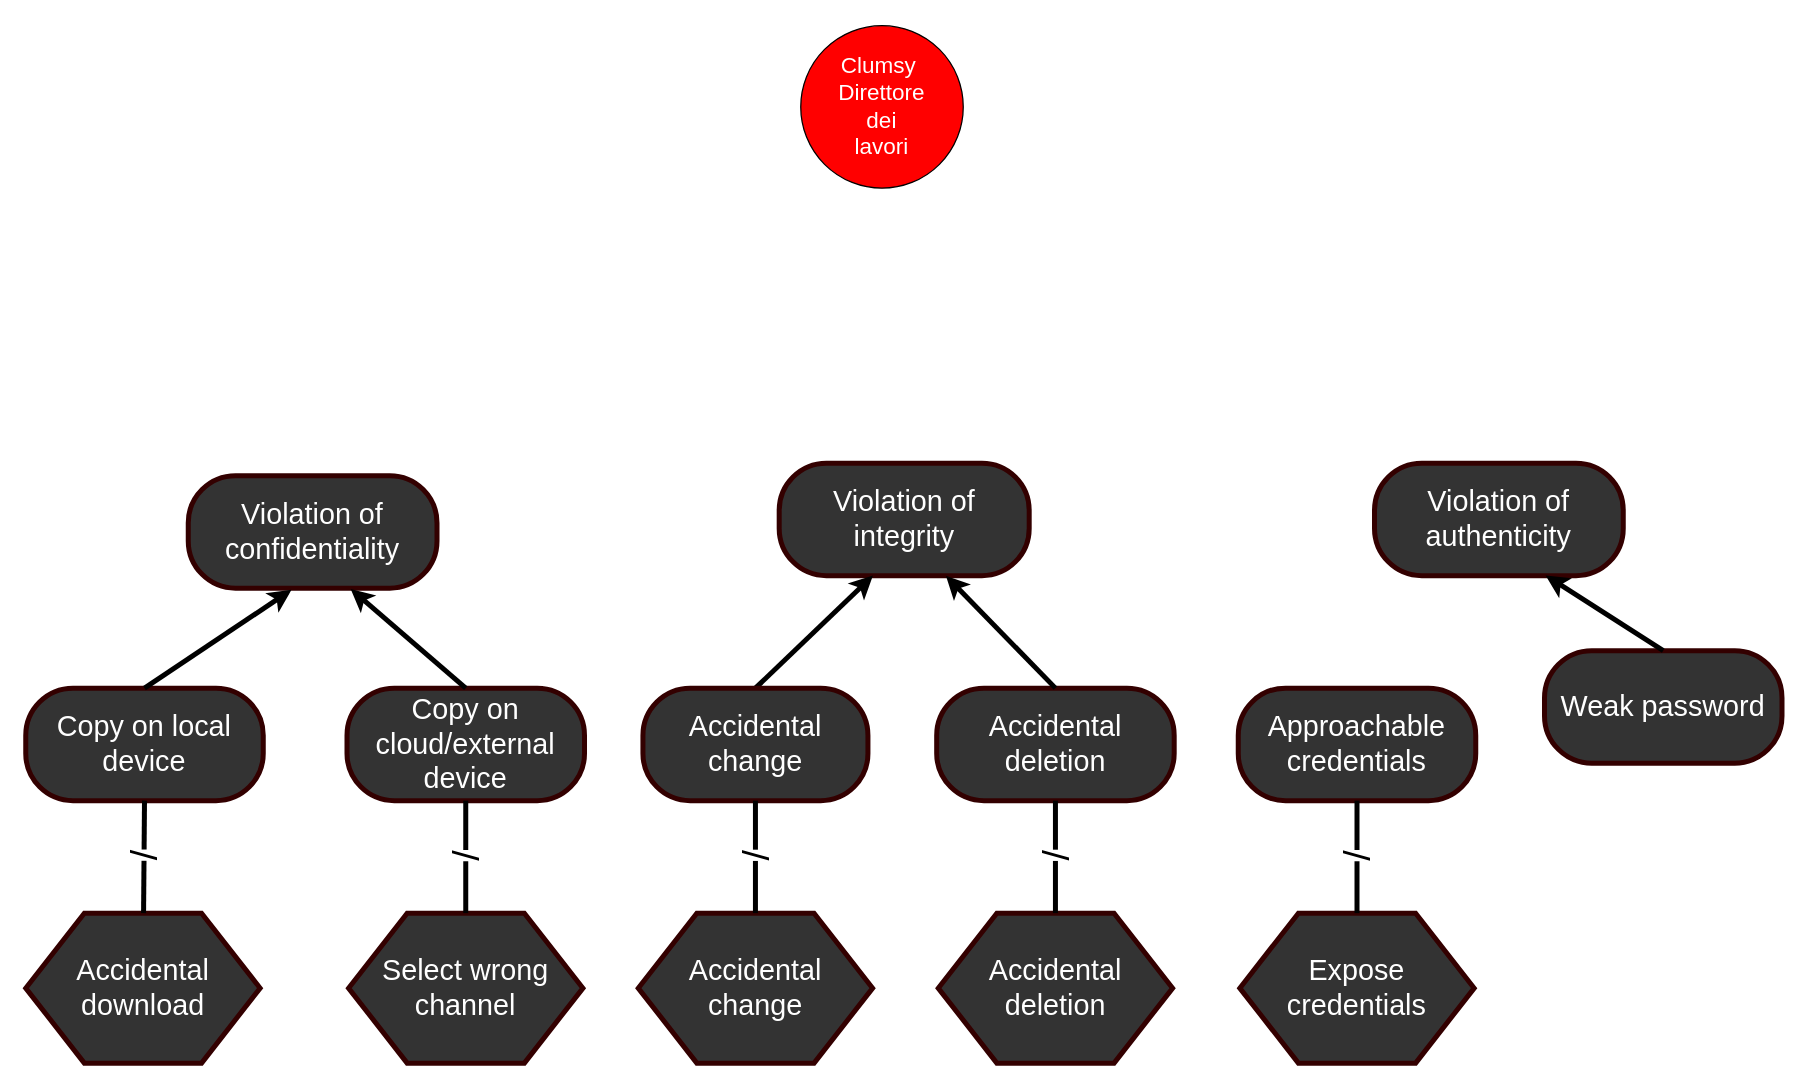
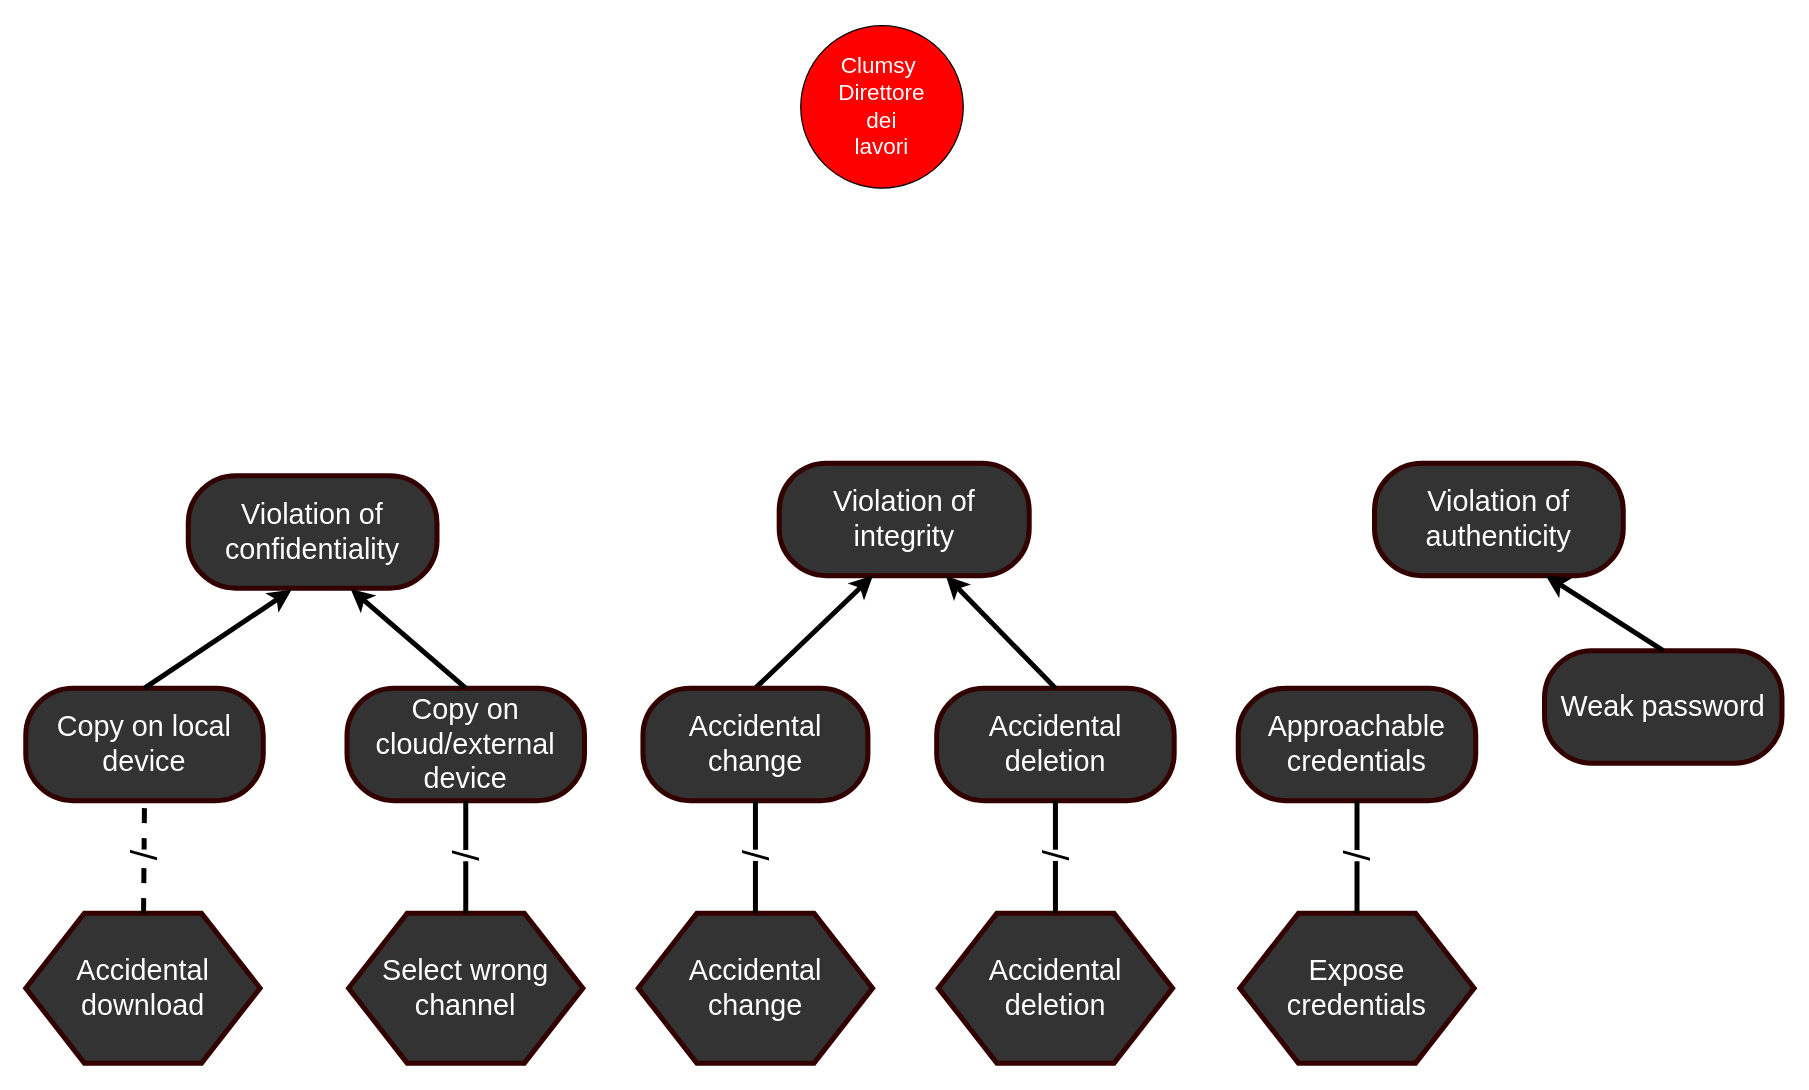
  <mxCell id="0" />
  <mxCell id="1" parent="0" />
  <mxCell id="2" value="&lt;font color=&quot;#ffffff&quot; style=&quot;font-size: 23px&quot;&gt;Violation of confidentiality&lt;/font&gt;&lt;span style=&quot;font-family: monospace ; font-size: 0px&quot;&gt;3CmxGraphModel%3E%3Croot%3E%3CmxCell%20id%3D%220%22%2F%3E%3CmxCell%20id%3D%221%22%20parent%3D%220%22%2F%3E%3CmxCell%20id%3D%222%22%20value%3D%22%26lt%3Bfont%20color%3D%26quot%3B%23ffffff%26quot%3B%20style%3D%26quot%3Bfont-size%3A%2023px%26quot%3B%26gt%3BViolation%20of%20availability%26lt%3B%2Ffont%26gt%3B%22%20style%3D%22rounded%3D1%3BwhiteSpace%3Dwrap%3Bhtml%3D1%3BstrokeColor%3D%23330000%3BstrokeWidth%3D4%3BfillColor%3D%23333333%3BgradientColor%3Dnone%3BarcSize%3D42%3B%22%20vertex%3D%221%22%20parent%3D%221%22%3E%3CmxGeometry%20x%3D%22530%22%20y%3D%22260%22%20width%3D%22199%22%20height%3D%2290%22%20as%3D%22geometry%22%2F%3E%3C%2FmxCell%3E%3C%2Froot%3E%3C%2FmxGraphModel%3E&lt;/span&gt;" style="rounded=1;whiteSpace=wrap;html=1;strokeColor=#330000;strokeWidth=4;fillColor=#333333;gradientColor=none;arcSize=42;" parent="1" vertex="1"><mxGeometry x="150" y="380" width="199" height="90" as="geometry" /></mxCell>
  <mxCell id="3" value="&lt;font color=&quot;#ffffff&quot; style=&quot;font-size: 23px&quot;&gt;Violation of integrity&lt;/font&gt;&lt;span style=&quot;font-family: monospace ; font-size: 0px&quot;&gt;%3CmxGraphModel%3E%3Croot%3E%3CmxCell%20id%3D%220%22%2F%3E%3CmxCell%20id%3D%221%22%20parent%3D%220%22%2F%3E%3CmxCell%20id%3D%222%22%20value%3D%22%26lt%3Bfont%20color%3D%26quot%3B%23ffffff%26quot%3B%20style%3D%26quot%3Bfont-size%3A%2023px%26quot%3B%26gt%3BViolation%20of%20availability%26lt%3B%2Ffont%26gt%3B%22%20style%3D%22rounded%3D1%3BwhiteSpace%3Dwrap%3Bhtml%3D1%3BstrokeColor%3D%23330000%3BstrokeWidth%3D4%3BfillColor%3D%23333333%3BgradientColor%3Dnone%3BarcSize%3D42%3B%22%20vertex%3D%221%22%20parent%3D%221%22%3E%3CmxGeometry%20x%3D%22530%22%20y%3D%22260%22%20width%3D%22199%22%20height%3D%2290%22%20as%3D%22geometry%22%2F%3E%3C%2FmxCell%3E%3C%2Froot%3E%3C%2FmxGraphModel%3E&lt;/span&gt;" style="rounded=1;whiteSpace=wrap;html=1;strokeColor=#330000;strokeWidth=4;fillColor=#333333;gradientColor=none;arcSize=42;" parent="1" vertex="1"><mxGeometry x="622.75" y="370" width="200" height="90" as="geometry" /></mxCell>
  <mxCell id="4" value="&lt;font color=&quot;#ffffff&quot; style=&quot;font-size: 23px&quot;&gt;Violation of authenticity&lt;/font&gt;" style="rounded=1;whiteSpace=wrap;html=1;strokeColor=#330000;strokeWidth=4;fillColor=#333333;gradientColor=none;arcSize=42;" parent="1" vertex="1"><mxGeometry x="1099" y="370" width="199" height="90" as="geometry" /></mxCell>
  <mxCell id="5" value="&lt;font color=&quot;#ffffff&quot;&gt;&lt;span style=&quot;font-size: 23px&quot;&gt;Weak password&lt;/span&gt;&lt;/font&gt;" style="rounded=1;whiteSpace=wrap;html=1;strokeColor=#330000;strokeWidth=4;fillColor=#333333;gradientColor=none;arcSize=42;" parent="1" vertex="1"><mxGeometry x="1235" y="520" width="190" height="90" as="geometry" /></mxCell>
  <mxCell id="6" value="&lt;font color=&quot;#ffffff&quot;&gt;&lt;span style=&quot;font-size: 23px&quot;&gt;Copy on local device&lt;/span&gt;&lt;/font&gt;" style="rounded=1;whiteSpace=wrap;html=1;strokeColor=#330000;strokeWidth=4;fillColor=#333333;gradientColor=none;arcSize=42;" parent="1" vertex="1"><mxGeometry x="20" y="550" width="190" height="90" as="geometry" /></mxCell>
  <mxCell id="7" value="&lt;font color=&quot;#ffffff&quot;&gt;&lt;span style=&quot;font-size: 23px&quot;&gt;Copy on cloud/external device&lt;/span&gt;&lt;/font&gt;" style="rounded=1;whiteSpace=wrap;html=1;strokeColor=#330000;strokeWidth=4;fillColor=#333333;gradientColor=none;arcSize=42;" parent="1" vertex="1"><mxGeometry x="277" y="550" width="190" height="90" as="geometry" /></mxCell>
  <mxCell id="8" value="" style="endArrow=classic;html=1;strokeColor=#000000;strokeWidth=4;fontColor=#FFD966;exitX=0.5;exitY=0;exitDx=0;exitDy=0;entryX=0.688;entryY=0.998;entryDx=0;entryDy=0;entryPerimeter=0;" parent="1" source="5" target="4" edge="1"><mxGeometry width="50" height="50" relative="1" as="geometry"><mxPoint x="889.5" y="469" as="sourcePoint" /><mxPoint x="1237" y="440" as="targetPoint" /></mxGeometry></mxCell>
  <mxCell id="9" value="" style="endArrow=classic;html=1;strokeColor=#000000;strokeWidth=4;fontColor=#FFD966;exitX=0.5;exitY=0;exitDx=0;exitDy=0;" parent="1" source="14" edge="1"><mxGeometry width="50" height="50" relative="1" as="geometry"><mxPoint x="717.75" y="560" as="sourcePoint" /><mxPoint x="697.75" y="460" as="targetPoint" /></mxGeometry></mxCell>
  <mxCell id="10" value="&lt;span style=&quot;font-family: &amp;#34;arial&amp;#34; , sans-serif ; text-align: left&quot;&gt;&lt;font style=&quot;font-size: 23px&quot; color=&quot;#ffffff&quot;&gt;Approachable credentials&lt;/font&gt;&lt;/span&gt;" style="rounded=1;whiteSpace=wrap;html=1;strokeColor=#330000;strokeWidth=4;fillColor=#333333;gradientColor=none;arcSize=42;" parent="1" vertex="1"><mxGeometry x="990" y="550" width="190" height="90" as="geometry" /></mxCell>
  <mxCell id="11" value="&lt;font style=&quot;font-size: 18px&quot;&gt;Clumsy&amp;nbsp;&lt;br&gt;Direttore&lt;br&gt;dei&lt;br&gt;lavori&lt;/font&gt;" style="ellipse;whiteSpace=wrap;html=1;aspect=fixed;fillColor=#FF0000;fontColor=#FFFFFF;" parent="1" vertex="1"><mxGeometry x="640" y="20" width="130" height="130" as="geometry" /></mxCell>
  <mxCell id="12" value="" style="endArrow=classic;html=1;strokeColor=#000000;strokeWidth=4;fontColor=#FFD966;entryX=0.415;entryY=1.015;entryDx=0;entryDy=0;exitX=0.5;exitY=0;exitDx=0;exitDy=0;entryPerimeter=0;" parent="1" source="6" target="2" edge="1"><mxGeometry width="50" height="50" relative="1" as="geometry"><mxPoint x="735" y="580" as="sourcePoint" /><mxPoint x="740" y="480" as="targetPoint" /></mxGeometry></mxCell>
  <mxCell id="13" value="" style="endArrow=classic;html=1;strokeColor=#000000;strokeWidth=4;fontColor=#FFD966;exitX=0.5;exitY=0;exitDx=0;exitDy=0;entryX=0.653;entryY=1.007;entryDx=0;entryDy=0;entryPerimeter=0;" parent="1" source="7" target="2" edge="1"><mxGeometry width="50" height="50" relative="1" as="geometry"><mxPoint x="745" y="590" as="sourcePoint" /><mxPoint x="293" y="461" as="targetPoint" /></mxGeometry></mxCell>
  <mxCell id="14" value="&lt;font color=&quot;#ffffff&quot;&gt;&lt;span style=&quot;font-size: 23px&quot;&gt;Accidental change&lt;/span&gt;&lt;/font&gt;" style="rounded=1;whiteSpace=wrap;html=1;strokeColor=#330000;strokeWidth=4;fillColor=#333333;gradientColor=none;arcSize=42;" parent="1" vertex="1"><mxGeometry x="513.75" y="550" width="180" height="90" as="geometry" /></mxCell>
  <mxCell id="15" value="&lt;font color=&quot;#ffffff&quot;&gt;&lt;span style=&quot;font-size: 23px&quot;&gt;Accidental deletion&lt;/span&gt;&lt;/font&gt;" style="rounded=1;whiteSpace=wrap;html=1;strokeColor=#330000;strokeWidth=4;fillColor=#333333;gradientColor=none;arcSize=42;" parent="1" vertex="1"><mxGeometry x="748.75" y="550" width="190" height="90" as="geometry" /></mxCell>
  <mxCell id="16" value="" style="endArrow=classic;html=1;strokeColor=#000000;strokeWidth=4;fontColor=#FFD966;entryX=0.667;entryY=1.002;entryDx=0;entryDy=0;exitX=0.5;exitY=0;exitDx=0;exitDy=0;entryPerimeter=0;" parent="1" source="15" target="3" edge="1"><mxGeometry width="50" height="50" relative="1" as="geometry"><mxPoint x="593.75" y="615" as="sourcePoint" /><mxPoint x="732.75" y="470" as="targetPoint" /></mxGeometry></mxCell>
  <mxCell id="17" value="&lt;font style=&quot;font-size: 23px&quot;&gt;Accidental download&lt;/font&gt;" style="shape=hexagon;perimeter=hexagonPerimeter2;whiteSpace=wrap;html=1;fillColor=#333333;fontColor=#FFFFFF;rounded=0;strokeWidth=4;strokeColor=#330000;" parent="1" vertex="1"><mxGeometry x="20" y="730" width="187.5" height="120" as="geometry" /></mxCell>
- <mxCell id="18" value="/" style="endArrow=none;html=1;fontColor=#000000;entryX=0.5;entryY=1;entryDx=0;entryDy=0;strokeWidth=4;horizontal=0;fontSize=30;" parent="1" source="17" target="6" edge="1"><mxGeometry width="50" height="50" relative="1" as="geometry"><mxPoint x="105" y="740" as="sourcePoint" /><mxPoint x="105" y="630" as="targetPoint" /></mxGeometry></mxCell>
+ <mxCell id="18" value="/" style="endArrow=none;html=1;fontColor=#000000;entryX=0.5;entryY=1;entryDx=0;entryDy=0;strokeWidth=4;horizontal=0;fontSize=30;dashed=1;" parent="1" source="17" target="6" edge="1"><mxGeometry width="50" height="50" relative="1" as="geometry"><mxPoint x="105" y="740" as="sourcePoint" /><mxPoint x="105" y="630" as="targetPoint" /></mxGeometry></mxCell>
  <mxCell id="19" value="&lt;font style=&quot;font-size: 23px&quot;&gt;Select wrong channel&lt;/font&gt;" style="shape=hexagon;perimeter=hexagonPerimeter2;whiteSpace=wrap;html=1;fillColor=#333333;fontColor=#FFFFFF;rounded=0;strokeWidth=4;strokeColor=#330000;" parent="1" vertex="1"><mxGeometry x="278.25" y="730" width="187.5" height="120" as="geometry" /></mxCell>
  <mxCell id="20" value="/" style="endArrow=none;html=1;fontColor=#000000;entryX=0.5;entryY=1;entryDx=0;entryDy=0;strokeWidth=4;horizontal=0;fontSize=30;exitX=0.5;exitY=0;exitDx=0;exitDy=0;" parent="1" source="19" target="7" edge="1"><mxGeometry width="50" height="50" relative="1" as="geometry"><mxPoint x="124.25" y="740" as="sourcePoint" /><mxPoint x="125" y="650" as="targetPoint" /></mxGeometry></mxCell>
  <mxCell id="21" value="&lt;font style=&quot;font-size: 23px&quot;&gt;Accidental change&lt;/font&gt;" style="shape=hexagon;perimeter=hexagonPerimeter2;whiteSpace=wrap;html=1;fillColor=#333333;fontColor=#FFFFFF;rounded=0;strokeWidth=4;strokeColor=#330000;" parent="1" vertex="1"><mxGeometry x="510" y="730" width="187.5" height="120" as="geometry" /></mxCell>
  <mxCell id="22" value="&lt;font style=&quot;font-size: 23px&quot;&gt;Accidental deletion&lt;/font&gt;" style="shape=hexagon;perimeter=hexagonPerimeter2;whiteSpace=wrap;html=1;fillColor=#333333;fontColor=#FFFFFF;rounded=0;strokeWidth=4;strokeColor=#330000;" parent="1" vertex="1"><mxGeometry x="750" y="730" width="187.5" height="120" as="geometry" /></mxCell>
  <mxCell id="23" value="/" style="endArrow=none;html=1;fontColor=#000000;entryX=0.5;entryY=1;entryDx=0;entryDy=0;strokeWidth=4;horizontal=0;fontSize=30;exitX=0.5;exitY=0;exitDx=0;exitDy=0;" parent="1" source="21" target="14" edge="1"><mxGeometry width="50" height="50" relative="1" as="geometry"><mxPoint x="260.75" y="740" as="sourcePoint" /><mxPoint x="260.75" y="650" as="targetPoint" /></mxGeometry></mxCell>
  <mxCell id="24" value="/" style="endArrow=none;html=1;fontColor=#000000;entryX=0.5;entryY=1;entryDx=0;entryDy=0;strokeWidth=4;horizontal=0;fontSize=30;exitX=0.5;exitY=0;exitDx=0;exitDy=0;" parent="1" source="22" target="15" edge="1"><mxGeometry width="50" height="50" relative="1" as="geometry"><mxPoint x="612.5" y="740" as="sourcePoint" /><mxPoint x="613.75" y="650" as="targetPoint" /></mxGeometry></mxCell>
  <mxCell id="25" value="&lt;font style=&quot;font-size: 23px&quot;&gt;Expose credentials&lt;/font&gt;" style="shape=hexagon;perimeter=hexagonPerimeter2;whiteSpace=wrap;html=1;fillColor=#333333;fontColor=#FFFFFF;rounded=0;strokeWidth=4;strokeColor=#330000;" parent="1" vertex="1"><mxGeometry x="991.25" y="730" width="187.5" height="120" as="geometry" /></mxCell>
  <mxCell id="26" value="/" style="endArrow=none;html=1;fontColor=#000000;entryX=0.5;entryY=1;entryDx=0;entryDy=0;strokeWidth=4;horizontal=0;fontSize=30;exitX=0.5;exitY=0;exitDx=0;exitDy=0;" parent="1" source="25" target="10" edge="1"><mxGeometry width="50" height="50" relative="1" as="geometry"><mxPoint x="755" y="740" as="sourcePoint" /><mxPoint x="755" y="650" as="targetPoint" /></mxGeometry></mxCell>
